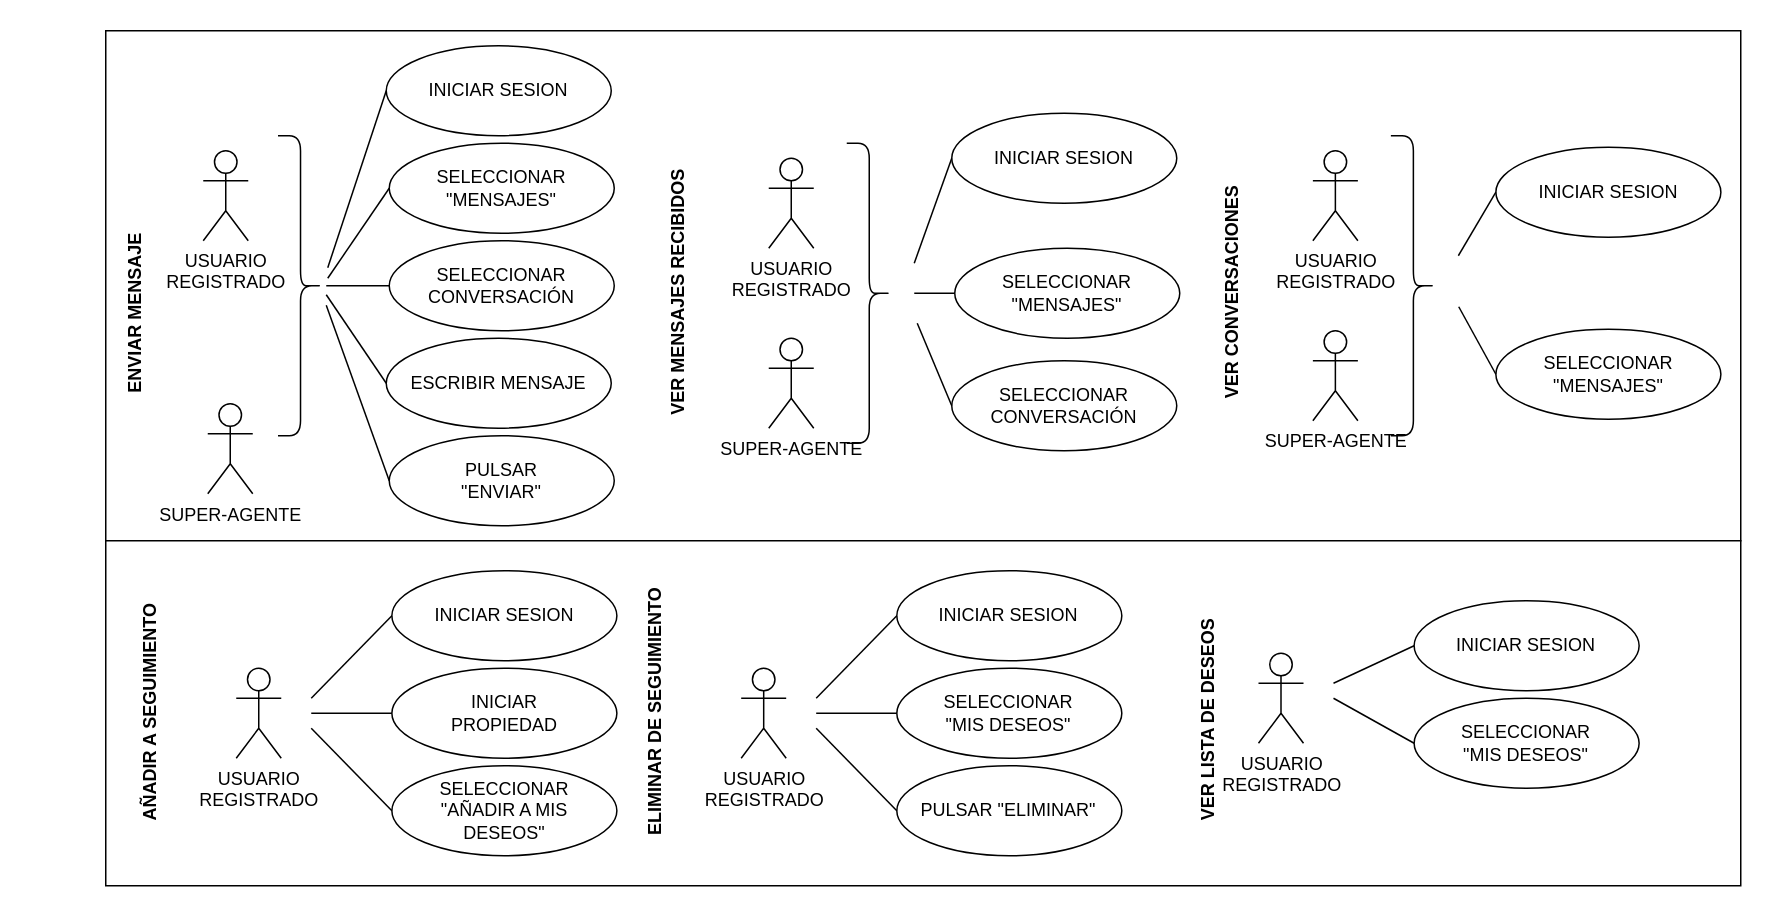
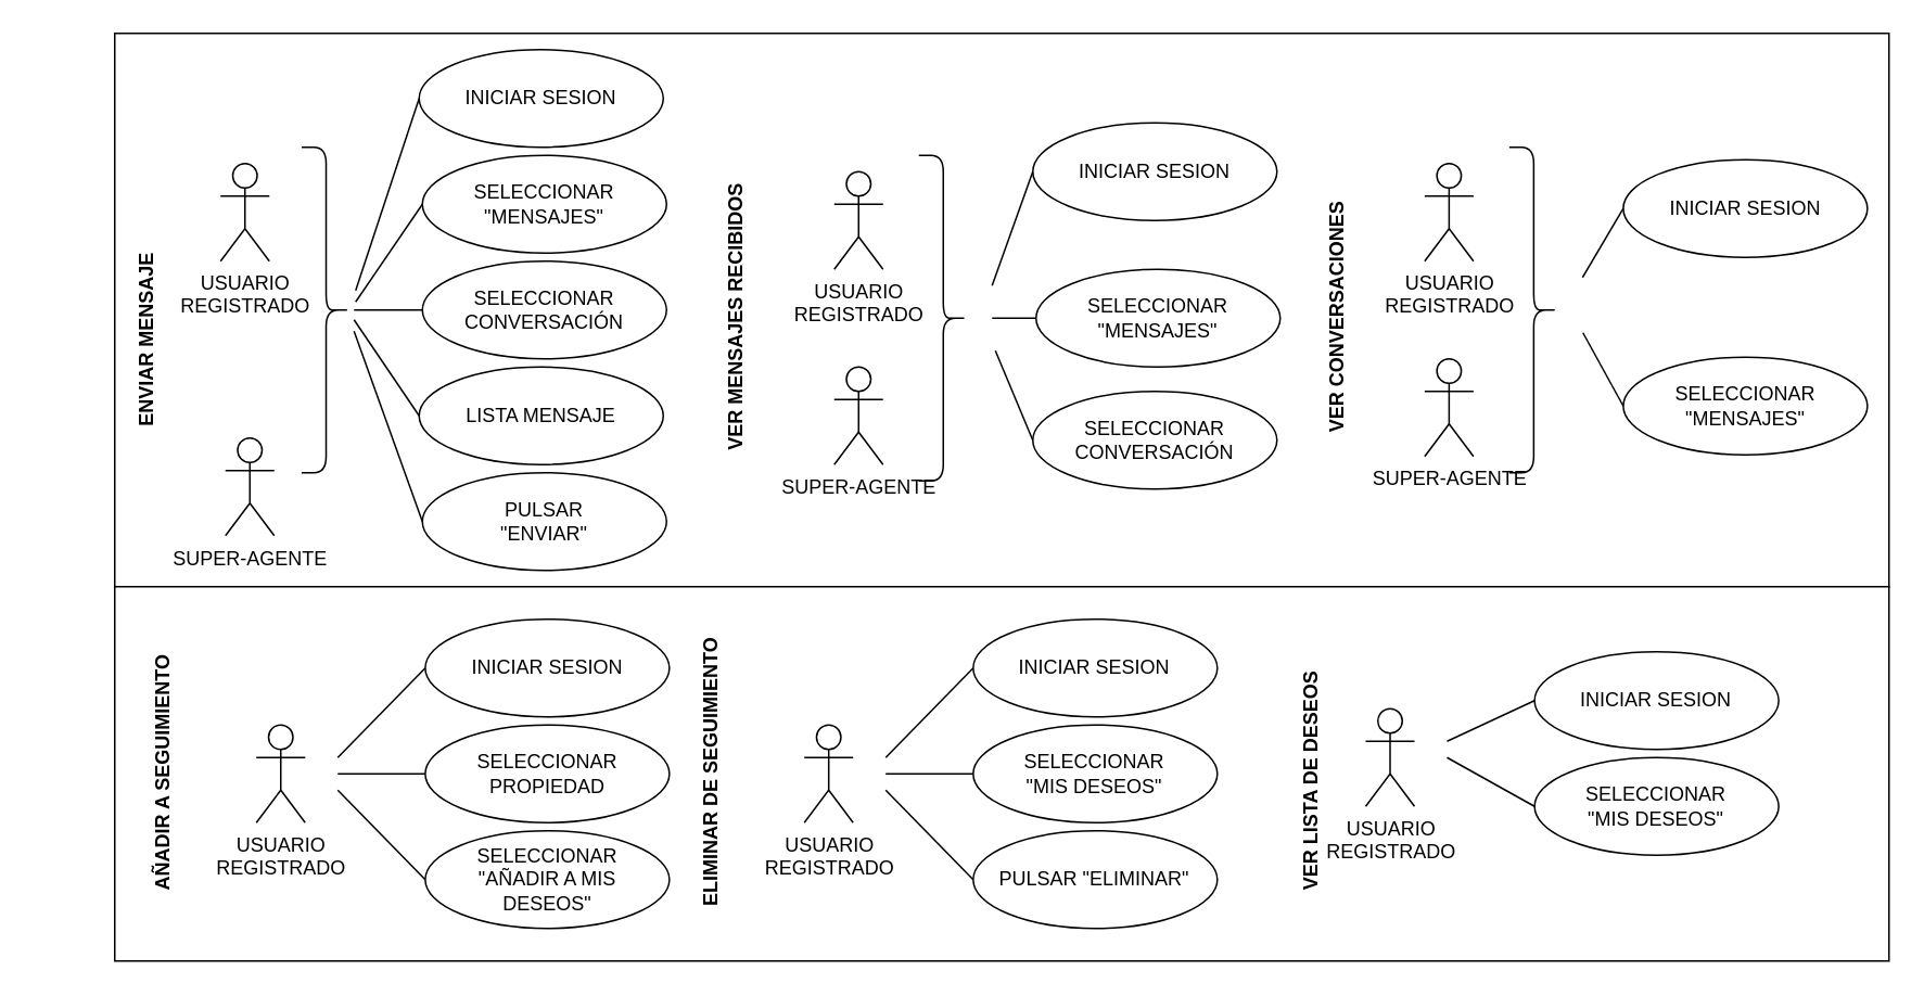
  <mxCell id="0" />
  <mxCell id="1" parent="0" />
  <mxCell id="2" value="" style="rounded=0;whiteSpace=wrap;html=1;" vertex="1" parent="1"><mxGeometry x="70" y="20" width="1090" height="340" as="geometry" /></mxCell>
  <mxCell id="3" value="" style="rounded=0;whiteSpace=wrap;html=1;" vertex="1" parent="1"><mxGeometry x="70" y="360" width="1090" height="230" as="geometry" /></mxCell>
  <mxCell id="4" value="USUARIO&lt;br&gt;REGISTRADO" style="shape=umlActor;verticalLabelPosition=bottom;labelBackgroundColor=#ffffff;verticalAlign=top;html=1;outlineConnect=0;" vertex="1" parent="1"><mxGeometry x="135" y="100" width="30" height="60" as="geometry" /></mxCell>
  <mxCell id="5" value="SUPER-AGENTE" style="shape=umlActor;verticalLabelPosition=bottom;labelBackgroundColor=#ffffff;verticalAlign=top;html=1;outlineConnect=0;" vertex="1" parent="1"><mxGeometry x="138" y="268.66" width="30" height="60" as="geometry" /></mxCell>
  <mxCell id="6" value="" style="shape=curlyBracket;whiteSpace=wrap;html=1;rounded=1;rotation=-180;" vertex="1" parent="1"><mxGeometry x="184.85" y="90" width="30" height="200" as="geometry" /></mxCell>
  <mxCell id="7" value="SELECCIONAR&lt;br&gt;&quot;MENSAJES&quot;" style="ellipse;whiteSpace=wrap;html=1;" vertex="1" parent="1"><mxGeometry x="259" y="95" width="150" height="60" as="geometry" /></mxCell>
  <mxCell id="8" value="" style="endArrow=none;html=1;exitX=0;exitY=0.5;exitDx=0;exitDy=0;fontStyle=1" edge="1" parent="1" source="7"><mxGeometry width="50" height="50" relative="1" as="geometry"><mxPoint x="768.5" y="180" as="sourcePoint" /><mxPoint x="218" y="185" as="targetPoint" /></mxGeometry></mxCell>
  <mxCell id="9" value="&lt;b&gt;ENVIAR MENSAJE&lt;/b&gt;" style="text;html=1;align=center;verticalAlign=middle;resizable=0;points=[];autosize=1;rotation=-90;" vertex="1" parent="1"><mxGeometry x="30" y="199" width="120" height="20" as="geometry" /></mxCell>
  <mxCell id="10" value="SELECCIONAR&lt;br&gt;CONVERSACIÓN" style="ellipse;whiteSpace=wrap;html=1;" vertex="1" parent="1"><mxGeometry x="259" y="160" width="150" height="60" as="geometry" /></mxCell>
- <mxCell id="11" value="ESCRIBIR MENSAJE" style="ellipse;whiteSpace=wrap;html=1;" vertex="1" parent="1"><mxGeometry x="257" y="225" width="150" height="60" as="geometry" /></mxCell>
+ <mxCell id="11" value="LISTA MENSAJE" style="ellipse;whiteSpace=wrap;html=1;" vertex="1" parent="1"><mxGeometry x="257" y="225" width="150" height="60" as="geometry" /></mxCell>
  <mxCell id="12" value="" style="endArrow=none;html=1;fontStyle=1;exitX=0;exitY=0.5;exitDx=0;exitDy=0;" edge="1" parent="1" source="10"><mxGeometry width="50" height="50" relative="1" as="geometry"><mxPoint x="262" y="238.66" as="sourcePoint" /><mxPoint x="217" y="190" as="targetPoint" /></mxGeometry></mxCell>
  <mxCell id="13" value="" style="endArrow=none;html=1;fontStyle=1;exitX=0;exitY=0.5;exitDx=0;exitDy=0;" edge="1" parent="1" source="14"><mxGeometry width="50" height="50" relative="1" as="geometry"><mxPoint x="262" y="398.66" as="sourcePoint" /><mxPoint x="217" y="203" as="targetPoint" /></mxGeometry></mxCell>
  <mxCell id="14" value="PULSAR&lt;br&gt;&quot;ENVIAR&quot;" style="ellipse;whiteSpace=wrap;html=1;" vertex="1" parent="1"><mxGeometry x="259" y="290" width="150" height="60" as="geometry" /></mxCell>
  <mxCell id="15" value="" style="endArrow=none;html=1;fontStyle=1;exitX=0;exitY=0.5;exitDx=0;exitDy=0;" edge="1" parent="1" source="11"><mxGeometry width="50" height="50" relative="1" as="geometry"><mxPoint x="260" y="318.66" as="sourcePoint" /><mxPoint x="217" y="196" as="targetPoint" /></mxGeometry></mxCell>
  <mxCell id="16" value="SELECCIONAR&lt;br&gt;&quot;MENSAJES&quot;" style="ellipse;whiteSpace=wrap;html=1;" vertex="1" parent="1"><mxGeometry x="636" y="165" width="150" height="60" as="geometry" /></mxCell>
  <mxCell id="17" value="" style="endArrow=none;html=1;exitX=0;exitY=0.5;exitDx=0;exitDy=0;fontStyle=1" edge="1" parent="1" source="16"><mxGeometry width="50" height="50" relative="1" as="geometry"><mxPoint x="1145.5" y="195" as="sourcePoint" /><mxPoint x="609" y="195" as="targetPoint" /></mxGeometry></mxCell>
  <mxCell id="18" value="&lt;b&gt;VER MENSAJES RECIBIDOS&lt;/b&gt;" style="text;html=1;align=center;verticalAlign=middle;resizable=0;points=[];autosize=1;rotation=-90;" vertex="1" parent="1"><mxGeometry x="362" y="185" width="180" height="20" as="geometry" /></mxCell>
  <mxCell id="19" value="SELECCIONAR&lt;br&gt;CONVERSACIÓN" style="ellipse;whiteSpace=wrap;html=1;" vertex="1" parent="1"><mxGeometry x="634" y="240" width="150" height="60" as="geometry" /></mxCell>
  <mxCell id="20" value="" style="endArrow=none;html=1;fontStyle=1;exitX=0;exitY=0.5;exitDx=0;exitDy=0;" edge="1" parent="1" source="19"><mxGeometry width="50" height="50" relative="1" as="geometry"><mxPoint x="636" y="205" as="sourcePoint" /><mxPoint x="611" y="215" as="targetPoint" /></mxGeometry></mxCell>
  <mxCell id="21" value="USUARIO&lt;br&gt;REGISTRADO" style="shape=umlActor;verticalLabelPosition=bottom;labelBackgroundColor=#ffffff;verticalAlign=top;html=1;outlineConnect=0;" vertex="1" parent="1"><mxGeometry x="512" y="105" width="30" height="60" as="geometry" /></mxCell>
  <mxCell id="22" value="SUPER-AGENTE" style="shape=umlActor;verticalLabelPosition=bottom;labelBackgroundColor=#ffffff;verticalAlign=top;html=1;outlineConnect=0;" vertex="1" parent="1"><mxGeometry x="512" y="225" width="30" height="60" as="geometry" /></mxCell>
  <mxCell id="23" value="" style="shape=curlyBracket;whiteSpace=wrap;html=1;rounded=1;rotation=-180;" vertex="1" parent="1"><mxGeometry x="564" y="95" width="30" height="200" as="geometry" /></mxCell>
  <mxCell id="24" value="INICIAR SESION" style="ellipse;whiteSpace=wrap;html=1;" vertex="1" parent="1"><mxGeometry x="257" y="30" width="150" height="60" as="geometry" /></mxCell>
  <mxCell id="25" value="" style="endArrow=none;html=1;exitX=0;exitY=0.5;exitDx=0;exitDy=0;fontStyle=1" edge="1" parent="1" source="24"><mxGeometry width="50" height="50" relative="1" as="geometry"><mxPoint x="269" y="110" as="sourcePoint" /><mxPoint x="218" y="178" as="targetPoint" /></mxGeometry></mxCell>
  <mxCell id="26" value="INICIAR SESION" style="ellipse;whiteSpace=wrap;html=1;" vertex="1" parent="1"><mxGeometry x="634" y="75" width="150" height="60" as="geometry" /></mxCell>
  <mxCell id="27" value="" style="endArrow=none;html=1;fontStyle=1;exitX=0;exitY=0.5;exitDx=0;exitDy=0;" edge="1" parent="1" source="26"><mxGeometry width="50" height="50" relative="1" as="geometry"><mxPoint x="644" y="280" as="sourcePoint" /><mxPoint x="609" y="175" as="targetPoint" /></mxGeometry></mxCell>
  <mxCell id="28" value="SELECCIONAR&lt;br&gt;&quot;MENSAJES&quot;" style="ellipse;whiteSpace=wrap;html=1;" vertex="1" parent="1"><mxGeometry x="996.75" y="219" width="150" height="60" as="geometry" /></mxCell>
  <mxCell id="29" value="" style="endArrow=none;html=1;exitX=0;exitY=0.5;exitDx=0;exitDy=0;fontStyle=1" edge="1" parent="1" source="28"><mxGeometry width="50" height="50" relative="1" as="geometry"><mxPoint x="1508.25" y="190" as="sourcePoint" /><mxPoint x="972" y="204" as="targetPoint" /></mxGeometry></mxCell>
  <mxCell id="30" value="USUARIO&lt;br&gt;REGISTRADO" style="shape=umlActor;verticalLabelPosition=bottom;labelBackgroundColor=#ffffff;verticalAlign=top;html=1;outlineConnect=0;" vertex="1" parent="1"><mxGeometry x="874.75" y="100" width="30" height="60" as="geometry" /></mxCell>
  <mxCell id="31" value="SUPER-AGENTE" style="shape=umlActor;verticalLabelPosition=bottom;labelBackgroundColor=#ffffff;verticalAlign=top;html=1;outlineConnect=0;" vertex="1" parent="1"><mxGeometry x="874.75" y="220" width="30" height="60" as="geometry" /></mxCell>
  <mxCell id="32" value="" style="shape=curlyBracket;whiteSpace=wrap;html=1;rounded=1;rotation=-180;" vertex="1" parent="1"><mxGeometry x="926.75" y="90" width="30" height="200" as="geometry" /></mxCell>
  <mxCell id="33" value="INICIAR SESION" style="ellipse;whiteSpace=wrap;html=1;" vertex="1" parent="1"><mxGeometry x="996.75" y="97.62" width="150" height="60" as="geometry" /></mxCell>
  <mxCell id="34" value="" style="endArrow=none;html=1;fontStyle=1;exitX=0;exitY=0.5;exitDx=0;exitDy=0;" edge="1" parent="1" source="33"><mxGeometry width="50" height="50" relative="1" as="geometry"><mxPoint x="1006.75" y="275" as="sourcePoint" /><mxPoint x="971.75" y="170" as="targetPoint" /></mxGeometry></mxCell>
  <mxCell id="35" value="&lt;b&gt;VER CONVERSACIONES&lt;/b&gt;" style="text;html=1;align=center;verticalAlign=middle;resizable=0;points=[];autosize=1;rotation=-90;" vertex="1" parent="1"><mxGeometry x="741" y="185" width="160" height="20" as="geometry" /></mxCell>
- <mxCell id="36" value="INICIAR&lt;br&gt;PROPIEDAD" style="ellipse;whiteSpace=wrap;html=1;" vertex="1" parent="1"><mxGeometry x="260.75" y="445" width="150" height="60" as="geometry" /></mxCell>
+ <mxCell id="36" value="SELECCIONAR&lt;br&gt;PROPIEDAD" style="ellipse;whiteSpace=wrap;html=1;" vertex="1" parent="1"><mxGeometry x="260.75" y="445" width="150" height="60" as="geometry" /></mxCell>
  <mxCell id="37" value="" style="endArrow=none;html=1;fontStyle=1;exitX=0;exitY=0.5;exitDx=0;exitDy=0;" edge="1" parent="1" source="36"><mxGeometry width="50" height="50" relative="1" as="geometry"><mxPoint x="257" y="475" as="sourcePoint" /><mxPoint x="207" y="475" as="targetPoint" /></mxGeometry></mxCell>
  <mxCell id="38" value="&lt;b&gt;AÑADIR A SEGUIMIENTO&lt;/b&gt;" style="text;html=1;align=center;verticalAlign=middle;resizable=0;points=[];autosize=1;rotation=-90;" vertex="1" parent="1"><mxGeometry x="20" y="465" width="160" height="20" as="geometry" /></mxCell>
  <mxCell id="39" value="SELECCIONAR&lt;br&gt;&quot;AÑADIR A MIS &lt;br&gt;DESEOS&quot;" style="ellipse;whiteSpace=wrap;html=1;" vertex="1" parent="1"><mxGeometry x="260.75" y="510" width="150" height="60" as="geometry" /></mxCell>
  <mxCell id="40" value="" style="endArrow=none;html=1;fontStyle=1;exitX=0;exitY=0.5;exitDx=0;exitDy=0;" edge="1" parent="1" source="39"><mxGeometry width="50" height="50" relative="1" as="geometry"><mxPoint x="267" y="535" as="sourcePoint" /><mxPoint x="207" y="485" as="targetPoint" /></mxGeometry></mxCell>
  <mxCell id="41" value="USUARIO&lt;br&gt;REGISTRADO" style="shape=umlActor;verticalLabelPosition=bottom;labelBackgroundColor=#ffffff;verticalAlign=top;html=1;outlineConnect=0;" vertex="1" parent="1"><mxGeometry x="157" y="445" width="30" height="60" as="geometry" /></mxCell>
  <mxCell id="42" value="INICIAR SESION" style="ellipse;whiteSpace=wrap;html=1;" vertex="1" parent="1"><mxGeometry x="260.75" y="380" width="150" height="60" as="geometry" /></mxCell>
  <mxCell id="43" value="" style="endArrow=none;html=1;fontStyle=1;exitX=0;exitY=0.5;exitDx=0;exitDy=0;" edge="1" parent="1" source="42"><mxGeometry width="50" height="50" relative="1" as="geometry"><mxPoint x="270.75" y="550" as="sourcePoint" /><mxPoint x="207" y="465" as="targetPoint" /></mxGeometry></mxCell>
  <mxCell id="44" value="SELECCIONAR&lt;br&gt;&quot;MIS DESEOS&quot;" style="ellipse;whiteSpace=wrap;html=1;" vertex="1" parent="1"><mxGeometry x="597.38" y="445" width="150" height="60" as="geometry" /></mxCell>
  <mxCell id="45" value="" style="endArrow=none;html=1;fontStyle=1;exitX=0;exitY=0.5;exitDx=0;exitDy=0;" edge="1" parent="1" source="44"><mxGeometry width="50" height="50" relative="1" as="geometry"><mxPoint x="593.63" y="475" as="sourcePoint" /><mxPoint x="543.63" y="475" as="targetPoint" /></mxGeometry></mxCell>
  <mxCell id="46" value="&lt;b&gt;ELIMINAR DE SEGUIMIENTO&lt;/b&gt;" style="text;html=1;align=center;verticalAlign=middle;resizable=0;points=[];autosize=1;rotation=-90;" vertex="1" parent="1"><mxGeometry x="346.63" y="465" width="180" height="20" as="geometry" /></mxCell>
  <mxCell id="47" value="PULSAR &quot;ELIMINAR&quot;" style="ellipse;whiteSpace=wrap;html=1;" vertex="1" parent="1"><mxGeometry x="597.38" y="510" width="150" height="60" as="geometry" /></mxCell>
  <mxCell id="48" value="" style="endArrow=none;html=1;fontStyle=1;exitX=0;exitY=0.5;exitDx=0;exitDy=0;" edge="1" parent="1" source="47"><mxGeometry width="50" height="50" relative="1" as="geometry"><mxPoint x="603.63" y="535" as="sourcePoint" /><mxPoint x="543.63" y="485" as="targetPoint" /></mxGeometry></mxCell>
  <mxCell id="49" value="USUARIO&lt;br&gt;REGISTRADO" style="shape=umlActor;verticalLabelPosition=bottom;labelBackgroundColor=#ffffff;verticalAlign=top;html=1;outlineConnect=0;" vertex="1" parent="1"><mxGeometry x="493.63" y="445" width="30" height="60" as="geometry" /></mxCell>
  <mxCell id="50" value="INICIAR SESION" style="ellipse;whiteSpace=wrap;html=1;" vertex="1" parent="1"><mxGeometry x="597.38" y="380" width="150" height="60" as="geometry" /></mxCell>
  <mxCell id="51" value="" style="endArrow=none;html=1;fontStyle=1;exitX=0;exitY=0.5;exitDx=0;exitDy=0;" edge="1" parent="1" source="50"><mxGeometry width="50" height="50" relative="1" as="geometry"><mxPoint x="607.38" y="550" as="sourcePoint" /><mxPoint x="543.63" y="465" as="targetPoint" /></mxGeometry></mxCell>
  <mxCell id="52" value="SELECCIONAR&lt;br&gt;&quot;MIS DESEOS&quot;" style="ellipse;whiteSpace=wrap;html=1;" vertex="1" parent="1"><mxGeometry x="942.25" y="465" width="150" height="60" as="geometry" /></mxCell>
  <mxCell id="53" value="" style="endArrow=none;html=1;fontStyle=1;exitX=0;exitY=0.5;exitDx=0;exitDy=0;" edge="1" parent="1" source="52"><mxGeometry width="50" height="50" relative="1" as="geometry"><mxPoint x="938.5" y="465" as="sourcePoint" /><mxPoint x="888.5" y="465" as="targetPoint" /></mxGeometry></mxCell>
  <mxCell id="54" value="USUARIO&lt;br&gt;REGISTRADO" style="shape=umlActor;verticalLabelPosition=bottom;labelBackgroundColor=#ffffff;verticalAlign=top;html=1;outlineConnect=0;" vertex="1" parent="1"><mxGeometry x="838.5" y="435" width="30" height="60" as="geometry" /></mxCell>
  <mxCell id="55" value="INICIAR SESION" style="ellipse;whiteSpace=wrap;html=1;" vertex="1" parent="1"><mxGeometry x="942.25" y="400" width="150" height="60" as="geometry" /></mxCell>
  <mxCell id="56" value="" style="endArrow=none;html=1;fontStyle=1;exitX=0;exitY=0.5;exitDx=0;exitDy=0;" edge="1" parent="1" source="55"><mxGeometry width="50" height="50" relative="1" as="geometry"><mxPoint x="952.25" y="540" as="sourcePoint" /><mxPoint x="888.5" y="455" as="targetPoint" /></mxGeometry></mxCell>
  <mxCell id="57" value="&lt;b&gt;VER LISTA DE DESEOS&lt;/b&gt;" style="text;html=1;align=center;verticalAlign=middle;resizable=0;points=[];autosize=1;rotation=-90;" vertex="1" parent="1"><mxGeometry x="730" y="470" width="150" height="20" as="geometry" /></mxCell>
